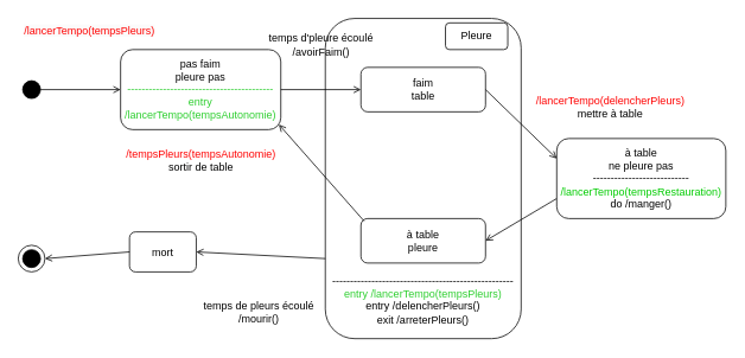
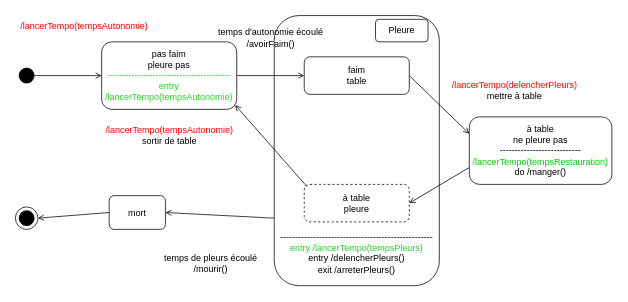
  <mxCell id="0" />
  <mxCell id="1" parent="0" />
  <mxCell id="2" value="" style="ellipse;whiteSpace=wrap;html=1;aspect=fixed;fillColor=none;gradientColor=default;" vertex="1" parent="1"><mxGeometry x="20" y="275" width="30" height="30" as="geometry" /></mxCell>
  <mxCell id="3" value="&lt;br&gt;&lt;br&gt;&lt;br&gt;&lt;br&gt;&lt;br&gt;&lt;br&gt;&lt;br&gt;&lt;br&gt;&lt;br&gt;&lt;br&gt;&lt;br&gt;&lt;br&gt;&lt;br&gt;&lt;br&gt;&lt;br&gt;&lt;br&gt;&lt;br&gt;&lt;br&gt;&lt;br&gt;---------------------------------------------------&lt;br&gt;&lt;font color=&quot;#2cce2e&quot;&gt;entry /lancerTempo(tempsPleurs)&lt;/font&gt;&lt;br&gt;entry /delencherPleurs()&lt;br style=&quot;border-color: var(--border-color);&quot;&gt;exit /arreterPleurs()" style="rounded=1;whiteSpace=wrap;html=1;" vertex="1" parent="1"><mxGeometry x="365" y="20" width="220" height="360" as="geometry" /></mxCell>
  <mxCell id="4" value="Pleure" style="rounded=1;whiteSpace=wrap;html=1;" vertex="1" parent="1"><mxGeometry x="500" y="25" width="70" height="30" as="geometry" /></mxCell>
  <mxCell id="5" value="" style="ellipse;whiteSpace=wrap;html=1;aspect=fixed;fillColor=#000000;" parent="1" vertex="1"><mxGeometry x="25" y="90" width="20" height="20" as="geometry" /></mxCell>
  <mxCell id="6" value="" style="endArrow=open;html=1;rounded=0;exitX=1;exitY=0.5;exitDx=0;exitDy=0;entryX=0;entryY=0.5;entryDx=0;entryDy=0;endFill=0;" parent="1" source="5" target="7" edge="1"><mxGeometry width="50" height="50" relative="1" as="geometry"><mxPoint x="125" y="200" as="sourcePoint" /><mxPoint x="175" y="100" as="targetPoint" /></mxGeometry></mxCell>
  <mxCell id="7" value="pas faim&lt;br&gt;pleure pas&lt;br&gt;&lt;font color=&quot;#2cce2e&quot;&gt;-----------------------------------------&lt;br&gt;entry&lt;br&gt;/lancerTempo(tempsAutonomie)&lt;/font&gt;" style="rounded=1;whiteSpace=wrap;html=1;" parent="1" vertex="1"><mxGeometry x="135" y="55" width="180" height="90" as="geometry" /></mxCell>
  <mxCell id="8" value="faim&lt;br&gt;table" style="rounded=1;whiteSpace=wrap;html=1;" parent="1" vertex="1"><mxGeometry x="405" y="75" width="140" height="50" as="geometry" /></mxCell>
- <mxCell id="9" value="à table&lt;br&gt;pleure" style="rounded=1;whiteSpace=wrap;html=1;" parent="1" vertex="1"><mxGeometry x="405" y="245" width="140" height="50" as="geometry" /></mxCell>
+ <mxCell id="9" value="à table&lt;br&gt;pleure" style="rounded=1;whiteSpace=wrap;html=1;dashed=1;" parent="1" vertex="1"><mxGeometry x="405" y="245" width="140" height="50" as="geometry" /></mxCell>
  <mxCell id="10" value="" style="endArrow=open;html=1;rounded=0;exitX=1;exitY=0.5;exitDx=0;exitDy=0;entryX=0;entryY=0.5;entryDx=0;entryDy=0;endFill=0;" parent="1" source="7" target="8" edge="1"><mxGeometry width="50" height="50" relative="1" as="geometry"><mxPoint x="125" y="110" as="sourcePoint" /><mxPoint x="215" y="110" as="targetPoint" /></mxGeometry></mxCell>
  <mxCell id="11" value="" style="endArrow=open;html=1;rounded=0;exitX=1;exitY=0.5;exitDx=0;exitDy=0;entryX=0;entryY=0.25;entryDx=0;entryDy=0;endFill=0;" parent="1" source="8" target="18" edge="1"><mxGeometry width="50" height="50" relative="1" as="geometry"><mxPoint x="535" y="100" as="sourcePoint" /><mxPoint x="648.96" y="162.22" as="targetPoint" /></mxGeometry></mxCell>
  <mxCell id="12" value="" style="endArrow=open;html=1;rounded=0;exitX=0;exitY=0.75;exitDx=0;exitDy=0;endFill=0;entryX=1;entryY=0.5;entryDx=0;entryDy=0;" parent="1" source="18" target="9" edge="1"><mxGeometry width="50" height="50" relative="1" as="geometry"><mxPoint x="535" y="230" as="sourcePoint" /><mxPoint x="648.24" y="217.54" as="targetPoint" /></mxGeometry></mxCell>
  <mxCell id="13" value="" style="endArrow=open;html=1;rounded=0;entryX=0.988;entryY=0.936;entryDx=0;entryDy=0;entryPerimeter=0;exitX=0.025;exitY=0.055;exitDx=0;exitDy=0;exitPerimeter=0;endFill=0;" parent="1" source="9" target="7" edge="1"><mxGeometry width="50" height="50" relative="1" as="geometry"><mxPoint x="405" y="200" as="sourcePoint" /><mxPoint x="322" y="213" as="targetPoint" /></mxGeometry></mxCell>
- <mxCell id="14" value="temps d'pleure écoulé&lt;br&gt;/avoirFaim()" style="text;html=1;align=center;verticalAlign=middle;resizable=0;points=[];autosize=1;strokeColor=none;fillColor=none;" parent="1" vertex="1"><mxGeometry x="280" y="30" width="160" height="40" as="geometry" /></mxCell>
- <mxCell id="15" value="&lt;font color=&quot;#ff0000&quot;&gt;/tempsPleurs(tempsAutonomie)&lt;/font&gt;&lt;br&gt;sortir de table" style="text;html=1;align=center;verticalAlign=middle;resizable=0;points=[];autosize=1;strokeColor=none;fillColor=none;" parent="1" vertex="1"><mxGeometry x="130" y="160" width="190" height="40" as="geometry" /></mxCell>
- <mxCell id="16" value="&lt;span style=&quot;font-family: Helvetica; font-size: 12px; font-style: normal; font-variant-ligatures: normal; font-variant-caps: normal; font-weight: 400; letter-spacing: normal; orphans: 2; text-align: center; text-indent: 0px; text-transform: none; widows: 2; word-spacing: 0px; -webkit-text-stroke-width: 0px; background-color: rgb(251, 251, 251); text-decoration-thickness: initial; text-decoration-style: initial; text-decoration-color: initial; float: none; display: inline !important;&quot;&gt;&lt;font color=&quot;#ff0000&quot;&gt;/lancerTempo(tempsPleurs)&lt;/font&gt;&lt;/span&gt;" style="text;whiteSpace=wrap;html=1;" vertex="1" parent="1"><mxGeometry x="25" y="20" width="180" height="30" as="geometry" /></mxCell>
+ <mxCell id="14" value="temps d'autonomie écoulé&lt;br&gt;/avoirFaim()" style="text;html=1;align=center;verticalAlign=middle;resizable=0;points=[];autosize=1;strokeColor=none;fillColor=none;" parent="1" vertex="1"><mxGeometry x="280" y="30" width="160" height="40" as="geometry" /></mxCell>
+ <mxCell id="15" value="&lt;font color=&quot;#ff0000&quot;&gt;/lancerTempo(tempsAutonomie)&lt;/font&gt;&lt;br&gt;sortir de table" style="text;html=1;align=center;verticalAlign=middle;resizable=0;points=[];autosize=1;strokeColor=none;fillColor=none;" parent="1" vertex="1"><mxGeometry x="130" y="160" width="190" height="40" as="geometry" /></mxCell>
+ <mxCell id="16" value="&lt;span style=&quot;font-family: Helvetica; font-size: 12px; font-style: normal; font-variant-ligatures: normal; font-variant-caps: normal; font-weight: 400; letter-spacing: normal; orphans: 2; text-align: center; text-indent: 0px; text-transform: none; widows: 2; word-spacing: 0px; -webkit-text-stroke-width: 0px; background-color: rgb(251, 251, 251); text-decoration-thickness: initial; text-decoration-style: initial; text-decoration-color: initial; float: none; display: inline !important;&quot;&gt;&lt;font color=&quot;#ff0000&quot;&gt;/lancerTempo(tempsAutonomie)&lt;/font&gt;&lt;/span&gt;" style="text;whiteSpace=wrap;html=1;" vertex="1" parent="1"><mxGeometry x="25" y="20" width="180" height="30" as="geometry" /></mxCell>
  <mxCell id="17" value="mort" style="rounded=1;whiteSpace=wrap;html=1;" vertex="1" parent="1"><mxGeometry x="145" y="260" width="75" height="45" as="geometry" /></mxCell>
  <mxCell id="18" value="à table&lt;br&gt;ne pleure pas&lt;br&gt;---------------------------&lt;br&gt;&lt;font color=&quot;#00cc00&quot;&gt;/lancerTempo(tempsRestauration)&lt;/font&gt;&lt;br&gt;do /manger()" style="rounded=1;whiteSpace=wrap;html=1;" vertex="1" parent="1"><mxGeometry x="625" y="155" width="190" height="90" as="geometry" /></mxCell>
- <mxCell id="19" value="temps de pleurs écoulé&lt;br&gt;/mourir()" style="text;html=1;align=center;verticalAlign=middle;resizable=0;points=[];autosize=1;strokeColor=none;fillColor=none;" vertex="1" parent="1"><mxGeometry x="215" y="330" width="150" height="40" as="geometry" /></mxCell>
+ <mxCell id="19" value="temps de pleurs écoulé&lt;br&gt;/mourir()" style="text;html=1;align=center;verticalAlign=middle;resizable=0;points=[];autosize=1;strokeColor=none;fillColor=none;" vertex="1" parent="1"><mxGeometry x="205" y="330" width="150" height="40" as="geometry" /></mxCell>
  <mxCell id="20" value="&lt;font color=&quot;#ff0000&quot;&gt;/lancerTempo(delencherPleurs)&lt;/font&gt;&lt;br&gt;mettre à table" style="text;html=1;align=center;verticalAlign=middle;resizable=0;points=[];autosize=1;strokeColor=none;fillColor=none;" vertex="1" parent="1"><mxGeometry x="585" y="100" width="200" height="40" as="geometry" /></mxCell>
  <mxCell id="21" value="" style="endArrow=open;html=1;rounded=0;exitX=0;exitY=0.75;exitDx=0;exitDy=0;endFill=0;entryX=1;entryY=0.5;entryDx=0;entryDy=0;" edge="1" parent="1" source="3" target="17"><mxGeometry width="50" height="50" relative="1" as="geometry"><mxPoint x="419" y="258" as="sourcePoint" /><mxPoint x="285" y="290" as="targetPoint" /></mxGeometry></mxCell>
  <mxCell id="22" value="" style="endArrow=open;html=1;rounded=0;exitX=0;exitY=0.5;exitDx=0;exitDy=0;endFill=0;entryX=1;entryY=0.5;entryDx=0;entryDy=0;" edge="1" parent="1" source="17" target="2"><mxGeometry width="50" height="50" relative="1" as="geometry"><mxPoint x="375" y="300" as="sourcePoint" /><mxPoint x="155" y="310" as="targetPoint" /></mxGeometry></mxCell>
  <mxCell id="23" value="" style="ellipse;whiteSpace=wrap;html=1;aspect=fixed;fillColor=#000000;" vertex="1" parent="1"><mxGeometry x="25" y="280" width="20" height="20" as="geometry" /></mxCell>
